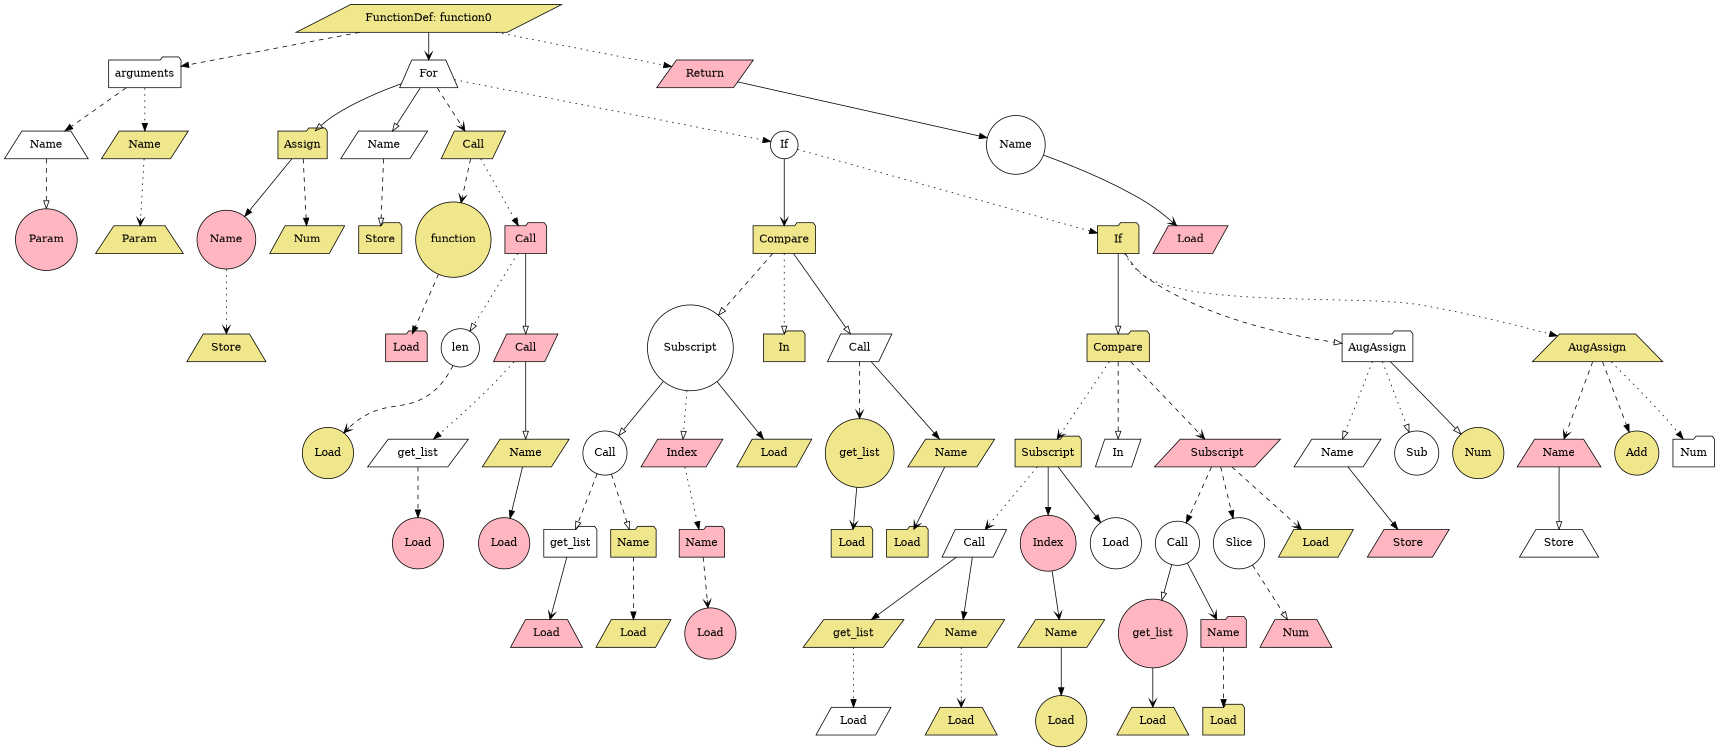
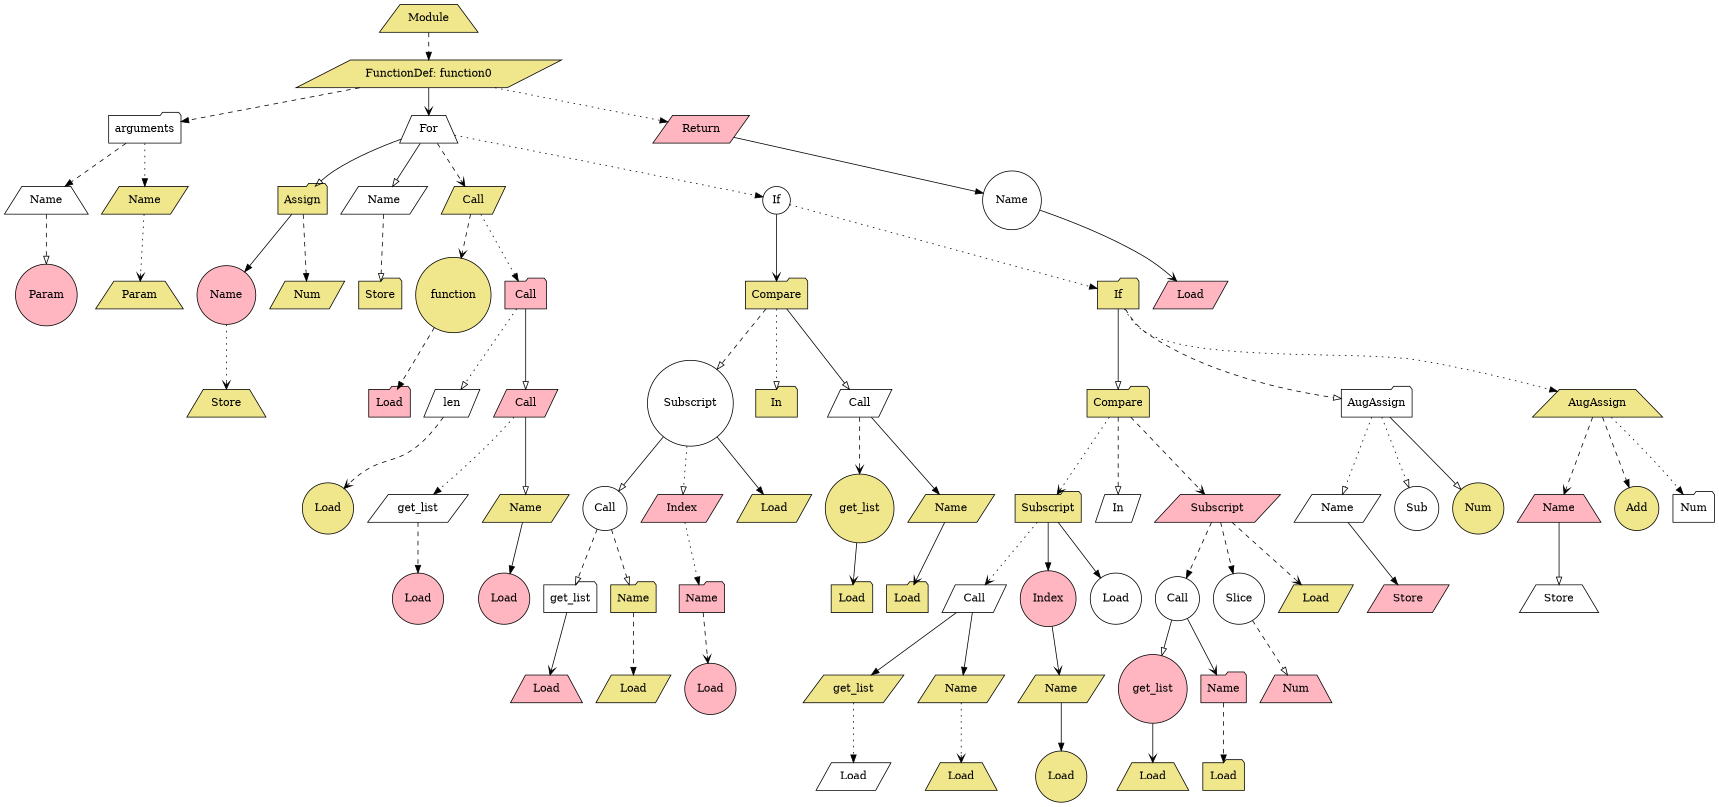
  digraph {
    node [fillcolor=khaki shape=parallelogram style=filled]
    edge [arrowhead=normal style=solid]
+   n1 [label=Module shape=trapezium]
    n2 [label="FunctionDef: function0"]
    n3 [fillcolor=white label=arguments shape=folder]
    n4 [fillcolor=white label=For shape=trapezium]
    n5 [fillcolor=lightpink label=Return]
    n6 [fillcolor=white label=Name shape=trapezium]
    n7 [label=Name]
    n8 [label=Assign shape=folder]
    n9 [fillcolor=lightpink label=Name shape=circle]
    n10 [label=Num]
    n11 [fillcolor=white label=Name]
    n12 [label=Call]
    n13 [fillcolor=white label=If shape=circle]
    n14 [fillcolor=white label=Name shape=circle]
    n15 [fillcolor=lightpink label=Param shape=circle]
    n16 [label=Param shape=trapezium]
    n17 [label=Store shape=trapezium]
    n18 [label=Store shape=folder]
    n19 [label=function shape=circle]
    n20 [fillcolor=lightpink label=Call shape=folder]
    n21 [label=Compare shape=folder]
    n22 [label=If shape=folder]
    n23 [fillcolor=lightpink label=Load]
    n24 [fillcolor=lightpink label=Load shape=folder]
-   n25 [fillcolor=white label=len shape=circle]
+   n25 [fillcolor=white label=len]
    n26 [fillcolor=lightpink label=Call]
    n27 [fillcolor=white label=Subscript shape=circle]
    n28 [label=In shape=folder]
    n29 [fillcolor=white label=Call]
    n30 [label=Compare shape=folder]
    n31 [fillcolor=white label=AugAssign shape=folder]
    n32 [label=AugAssign shape=trapezium]
    n33 [label=Load shape=circle]
    n34 [fillcolor=white label=get_list]
    n35 [label=Name]
    n36 [fillcolor=white label=Call shape=circle]
    n37 [fillcolor=lightpink label=Index]
    n38 [label=Load]
    n39 [label=get_list shape=circle]
    n40 [label=Name]
    n41 [label=Subscript shape=folder]
    n42 [fillcolor=white label=In]
    n43 [fillcolor=lightpink label=Subscript]
    n44 [fillcolor=white label=Name]
    n45 [fillcolor=white label=Sub shape=circle]
    n46 [label=Num shape=circle]
    n47 [fillcolor=lightpink label=Name shape=trapezium]
    n48 [label=Add shape=circle]
    n49 [fillcolor=white label=Num shape=folder]
    n50 [fillcolor=lightpink label=Load shape=circle]
    n51 [fillcolor=lightpink label=Load shape=circle]
    n52 [fillcolor=white label=get_list shape=folder]
    n53 [label=Name shape=folder]
    n54 [fillcolor=lightpink label=Name shape=folder]
    n55 [label=Load shape=folder]
    n56 [label=Load shape=folder]
    n57 [fillcolor=white label=Call]
    n58 [fillcolor=lightpink label=Index shape=circle]
    n59 [fillcolor=white label=Load shape=circle]
    n60 [fillcolor=white label=Call shape=circle]
    n61 [fillcolor=white label=Slice shape=circle]
    n62 [label=Load]
    n63 [fillcolor=lightpink label=Store]
    n64 [fillcolor=white label=Store shape=trapezium]
    n65 [fillcolor=lightpink label=Load shape=trapezium]
    n66 [label=Load]
    n67 [fillcolor=lightpink label=Load shape=circle]
    n68 [label=get_list]
    n69 [label=Name]
    n70 [label=Name]
    n71 [fillcolor=lightpink label=get_list shape=circle]
    n72 [fillcolor=lightpink label=Name shape=folder]
    n73 [fillcolor=lightpink label=Num shape=trapezium]
    n74 [fillcolor=white label=Load]
    n75 [label=Load shape=trapezium]
    n76 [label=Load shape=circle]
    n77 [label=Load shape=trapezium]
    n78 [label=Load shape=folder]
+   n1 -> n2 [style=dashed]
    n2 -> n3 [style=dashed]
    n2 -> n4 [arrowhead=vee]
    n2 -> n5 [style=dotted]
    n3 -> n6 [style=dashed]
    n3 -> n7 [style=dotted]
    n4 -> n8 [arrowhead=onormal]
    n4 -> n11 [arrowhead=onormal]
    n4 -> n12 [arrowhead=vee style=dashed]
    n4 -> n13 [style=dotted]
    n5 -> n14
    n6 -> n15 [arrowhead=onormal style=dashed]
    n7 -> n16 [arrowhead=vee style=dotted]
    n8 -> n9
    n8 -> n10 [style=dashed]
    n9 -> n17 [arrowhead=vee style=dotted]
    n11 -> n18 [arrowhead=onormal style=dashed]
    n12 -> n19 [arrowhead=vee style=dashed]
    n12 -> n20 [style=dotted]
    n13 -> n21 [arrowhead=vee]
    n13 -> n22 [style=dotted]
    n14 -> n23 [arrowhead=vee]
    n19 -> n24 [style=dashed]
    n20 -> n25 [arrowhead=onormal style=dotted]
    n20 -> n26 [arrowhead=onormal]
    n21 -> n27 [arrowhead=onormal style=dashed]
    n21 -> n28 [arrowhead=onormal style=dotted]
    n21 -> n29 [arrowhead=onormal]
    n22 -> n30 [arrowhead=onormal]
    n22 -> n31 [arrowhead=onormal style=dashed]
    n22 -> n32 [style=dotted]
    n25 -> n33 [arrowhead=vee style=dashed]
    n26 -> n34 [style=dotted]
    n26 -> n35 [arrowhead=onormal]
    n27 -> n36 [arrowhead=onormal]
    n27 -> n37 [arrowhead=onormal style=dotted]
    n27 -> n38
    n29 -> n39 [arrowhead=vee style=dashed]
    n29 -> n40
    n30 -> n41 [arrowhead=vee style=dotted]
    n30 -> n42 [arrowhead=onormal style=dashed]
    n30 -> n43 [arrowhead=vee style=dashed]
    n31 -> n44 [arrowhead=onormal style=dotted]
    n31 -> n45 [arrowhead=onormal style=dotted]
    n31 -> n46 [arrowhead=onormal]
    n32 -> n47 [arrowhead=vee style=dashed]
    n32 -> n48 [style=dashed]
    n32 -> n49 [style=dotted]
    n34 -> n50 [style=dashed]
    n35 -> n51
    n36 -> n52 [arrowhead=onormal style=dashed]
    n36 -> n53 [arrowhead=onormal style=dashed]
    n37 -> n54 [style=dotted]
    n39 -> n55 [arrowhead=vee]
    n40 -> n56 [arrowhead=vee]
    n41 -> n57 [arrowhead=vee style=dotted]
    n41 -> n58
    n41 -> n59
    n43 -> n60 [style=dashed]
    n43 -> n61 [style=dashed]
    n43 -> n62 [arrowhead=vee style=dashed]
    n44 -> n63
    n47 -> n64 [arrowhead=onormal]
    n52 -> n65 [arrowhead=vee]
    n53 -> n66 [style=dashed]
    n54 -> n67 [arrowhead=vee style=dashed]
    n57 -> n68
    n57 -> n69
    n58 -> n70 [arrowhead=vee]
    n60 -> n71 [arrowhead=onormal]
    n60 -> n72 [arrowhead=vee]
    n61 -> n73 [arrowhead=onormal style=dashed]
    n68 -> n74 [style=dotted]
    n69 -> n75 [arrowhead=vee style=dotted]
    n70 -> n76
    n71 -> n77 [arrowhead=vee]
    n72 -> n78 [style=dashed]
  }
